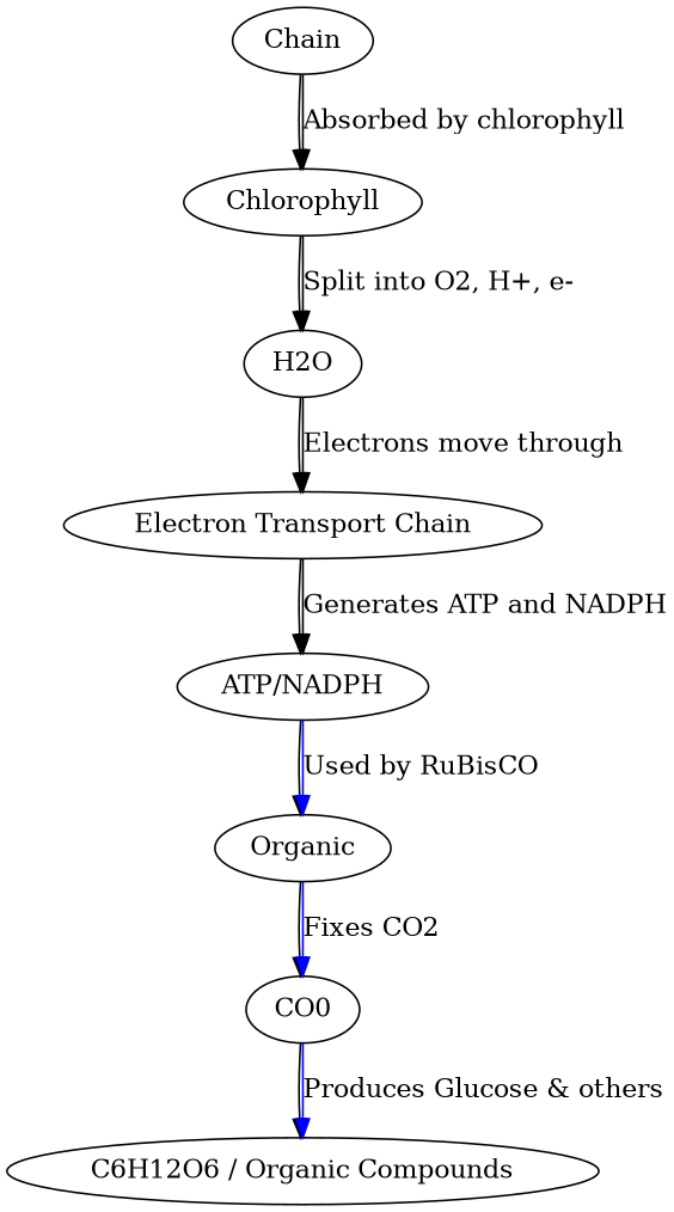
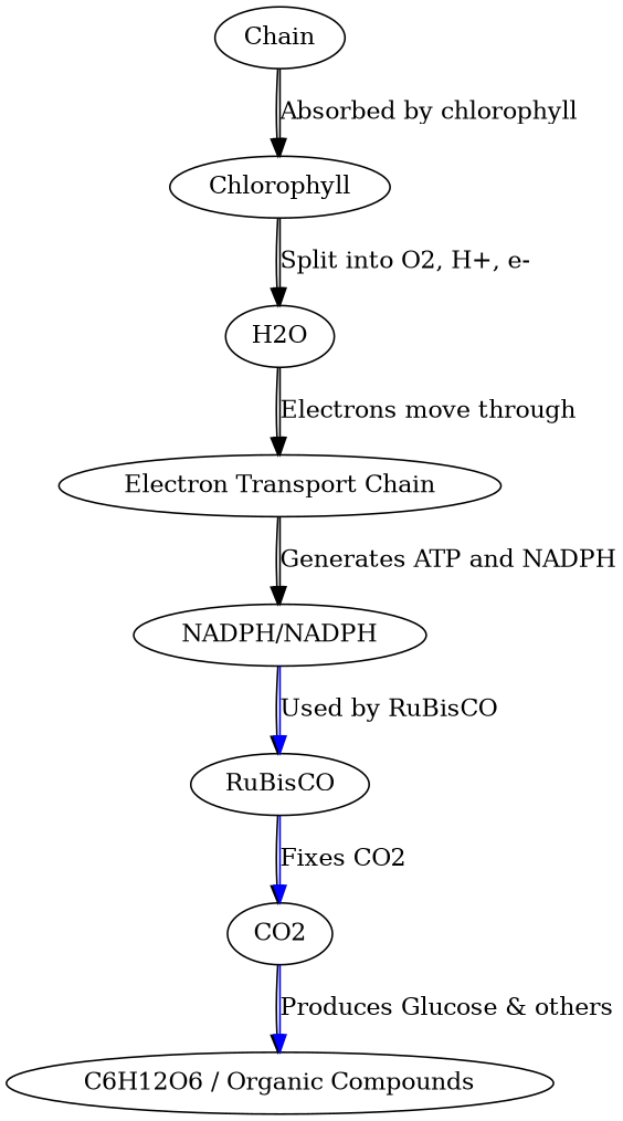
  digraph {
    n1 [label=Chain]
    n2 [label=Chlorophyll]
    n3 [label=H2O]
    n4 [label="Electron Transport Chain"]
-   n5 [label="ATP/NADPH"]
-   n6 [label=Organic]
-   n7 [label=CO0]
+   n5 [label="NADPH/NADPH"]
+   n6 [label=RuBisCO]
+   n7 [label=CO2]
    n8 [label="C6H12O6 / Organic Compounds"]
    n1 -> n2
    n1 -> n2 [label="Absorbed by chlorophyll"]
    n2 -> n3
    n2 -> n3 [label="Split into O2, H+, e-"]
    n3 -> n4
    n3 -> n4 [label="Electrons move through"]
    n4 -> n5
    n4 -> n5 [label="Generates ATP and NADPH"]
    n5 -> n6
    n5 -> n6 [color=blue label="Used by RuBisCO"]
    n6 -> n7
    n6 -> n7 [color=blue label="Fixes CO2"]
    n7 -> n8
    n7 -> n8 [color=blue label="Produces Glucose & others"]
  }
